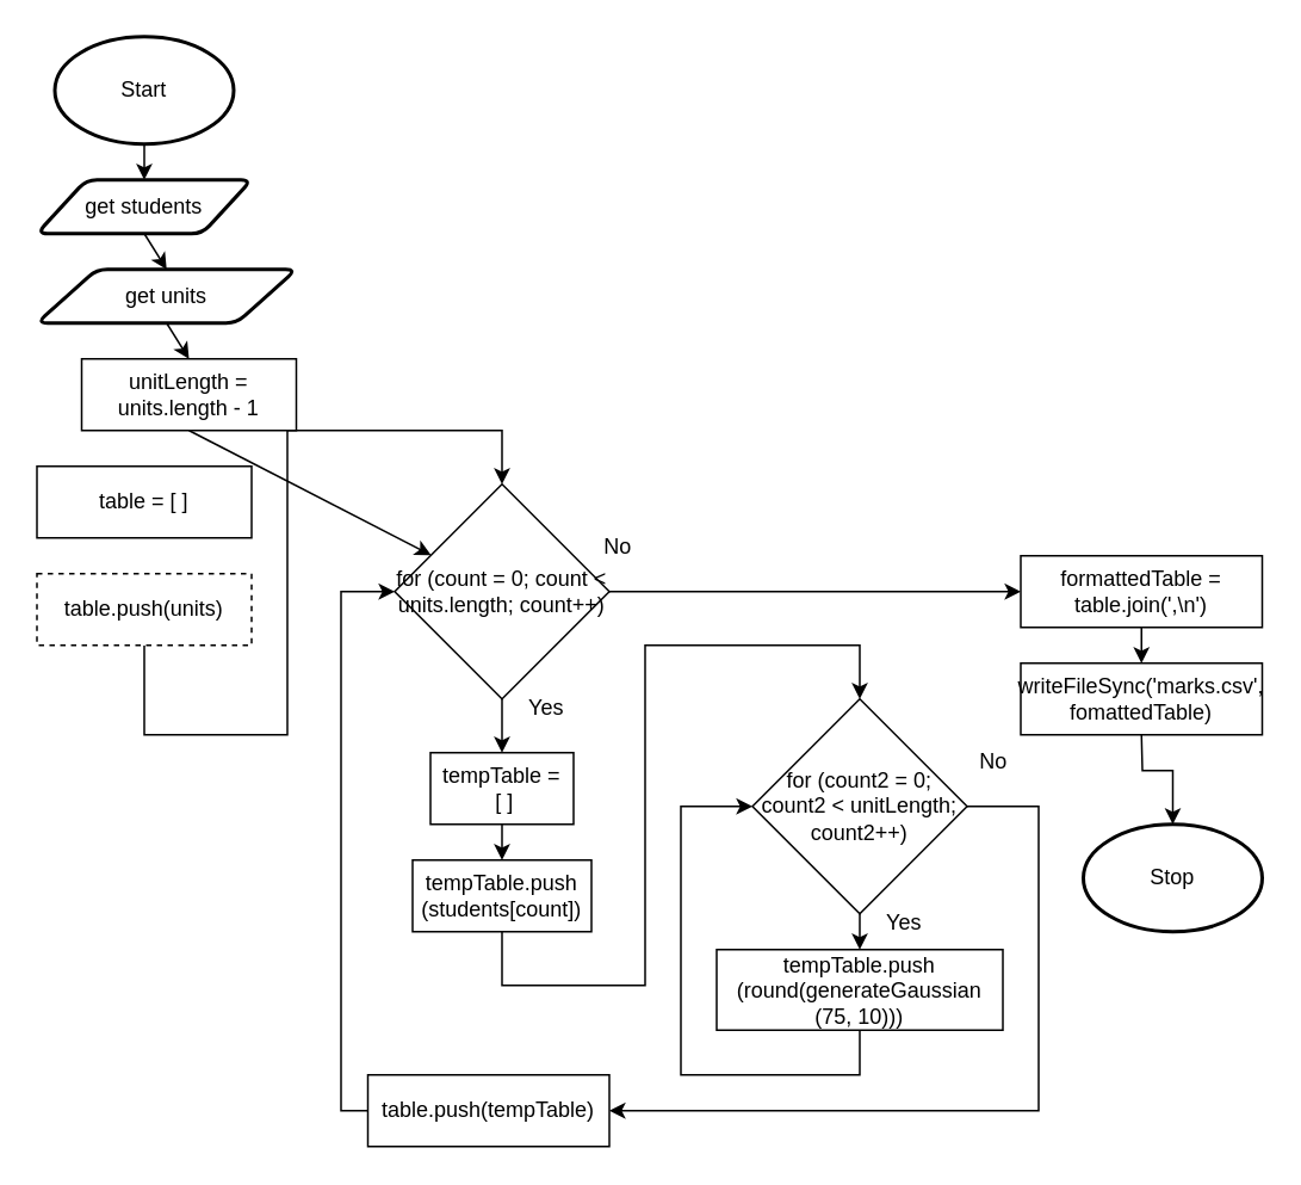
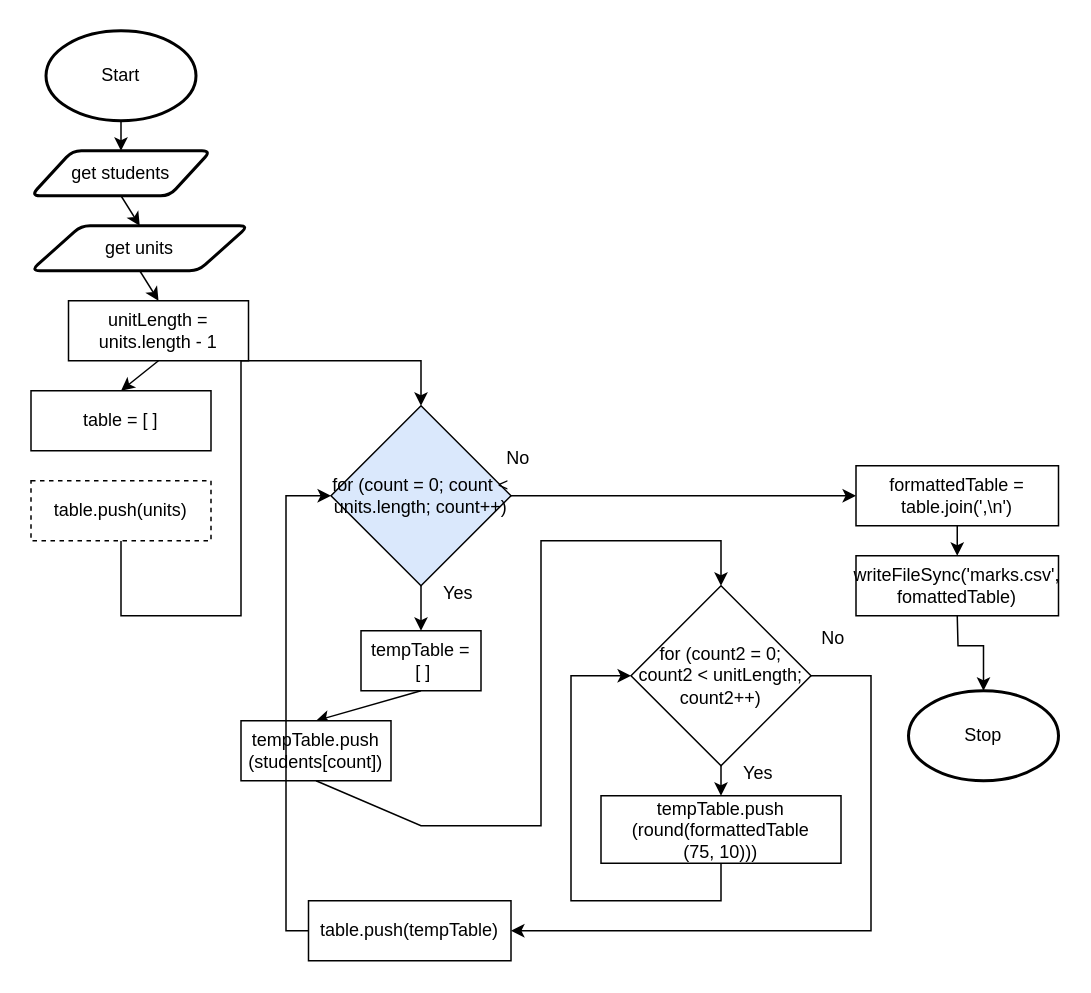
  <mxCell id="0" />
  <mxCell id="1" parent="0" />
  <mxCell id="2" style="edgeStyle=none;html=1;exitX=0.5;exitY=1;exitDx=0;exitDy=0;exitPerimeter=0;entryX=0.5;entryY=0;entryDx=0;entryDy=0;" parent="1" source="3" target="5" edge="1"><mxGeometry relative="1" as="geometry" /></mxCell>
  <mxCell id="3" value="Start" style="strokeWidth=2;html=1;shape=mxgraph.flowchart.start_1;whiteSpace=wrap;" parent="1" vertex="1"><mxGeometry x="30" y="20" width="100" height="60" as="geometry" /></mxCell>
  <mxCell id="4" style="edgeStyle=none;html=1;exitX=0.5;exitY=1;exitDx=0;exitDy=0;entryX=0.5;entryY=0;entryDx=0;entryDy=0;" parent="1" source="5" target="8" edge="1"><mxGeometry relative="1" as="geometry" /></mxCell>
  <mxCell id="5" value="get students" style="shape=parallelogram;html=1;strokeWidth=2;perimeter=parallelogramPerimeter;whiteSpace=wrap;rounded=1;arcSize=12;size=0.23;" parent="1" vertex="1"><mxGeometry x="20" y="100" width="120" height="30" as="geometry" /></mxCell>
  <mxCell id="6" value="Stop" style="strokeWidth=2;html=1;shape=mxgraph.flowchart.start_1;whiteSpace=wrap;" parent="1" vertex="1"><mxGeometry x="605" y="460" width="100" height="60" as="geometry" /></mxCell>
  <mxCell id="7" style="edgeStyle=none;html=1;exitX=0.5;exitY=1;exitDx=0;exitDy=0;entryX=0.5;entryY=0;entryDx=0;entryDy=0;" parent="1" source="8" target="10" edge="1"><mxGeometry relative="1" as="geometry" /></mxCell>
  <mxCell id="8" value="get units" style="shape=parallelogram;html=1;strokeWidth=2;perimeter=parallelogramPerimeter;whiteSpace=wrap;rounded=1;arcSize=12;size=0.23;" parent="1" vertex="1"><mxGeometry x="20" y="150" width="145" height="30" as="geometry" /></mxCell>
- <mxCell id="9" style="edgeStyle=none;html=1;exitX=0.5;exitY=1;exitDx=0;exitDy=0;" parent="1" source="10" target="16" edge="1"><mxGeometry relative="1" as="geometry" /></mxCell>
+ <mxCell id="9" style="edgeStyle=none;html=1;exitX=0.5;exitY=1;exitDx=0;exitDy=0;entryX=0.5;entryY=0;entryDx=0;entryDy=0;" parent="1" source="10" target="11" edge="1"><mxGeometry relative="1" as="geometry" /></mxCell>
  <mxCell id="10" value="unitLength = units.length - 1" style="rounded=0;whiteSpace=wrap;html=1;" parent="1" vertex="1"><mxGeometry x="45" y="200" width="120" height="40" as="geometry" /></mxCell>
  <mxCell id="11" value="table = [ ]" style="rounded=0;whiteSpace=wrap;html=1;" parent="1" vertex="1"><mxGeometry x="20" y="260" width="120" height="40" as="geometry" /></mxCell>
  <mxCell id="12" style="edgeStyle=none;html=1;exitX=0.5;exitY=1;exitDx=0;exitDy=0;entryX=0.5;entryY=0;entryDx=0;entryDy=0;rounded=0;" edge="1" parent="1" source="13" target="16"><mxGeometry relative="1" as="geometry"><mxPoint x="220" y="240" as="sourcePoint" /><Array as="points"><mxPoint x="80" y="410" /><mxPoint x="160" y="410" /><mxPoint x="160" y="240" /><mxPoint x="280" y="240" /></Array></mxGeometry></mxCell>
  <mxCell id="13" value="table.push(units)" style="rounded=0;whiteSpace=wrap;html=1;dashed=1;" parent="1" vertex="1"><mxGeometry x="20" y="320" width="120" height="40" as="geometry" /></mxCell>
  <mxCell id="14" style="edgeStyle=none;rounded=0;html=1;exitX=0.5;exitY=1;exitDx=0;exitDy=0;entryX=0.5;entryY=0;entryDx=0;entryDy=0;" parent="1" source="16" target="20" edge="1"><mxGeometry relative="1" as="geometry" /></mxCell>
  <mxCell id="15" style="edgeStyle=none;rounded=0;html=1;exitX=1;exitY=0.5;exitDx=0;exitDy=0;entryX=0;entryY=0.5;entryDx=0;entryDy=0;" edge="1" parent="1" source="16" target="33"><mxGeometry relative="1" as="geometry" /></mxCell>
- <mxCell id="16" value="for (count = 0; count &amp;lt; units.length; count++)" style="rhombus;whiteSpace=wrap;html=1;" parent="1" vertex="1"><mxGeometry x="220" y="270" width="120" height="120" as="geometry" /></mxCell>
+ <mxCell id="16" value="for (count = 0; count &amp;lt; units.length; count++)" style="rhombus;whiteSpace=wrap;html=1;fillColor=#dae8fc;" parent="1" vertex="1"><mxGeometry x="220" y="270" width="120" height="120" as="geometry" /></mxCell>
  <mxCell id="17" value="Yes" style="text;html=1;strokeColor=none;fillColor=none;align=center;verticalAlign=middle;whiteSpace=wrap;rounded=0;" parent="1" vertex="1"><mxGeometry x="290" y="380" width="30" height="30" as="geometry" /></mxCell>
  <mxCell id="18" value="No" style="text;html=1;strokeColor=none;fillColor=none;align=center;verticalAlign=middle;whiteSpace=wrap;rounded=0;" parent="1" vertex="1"><mxGeometry x="330" y="290" width="30" height="30" as="geometry" /></mxCell>
  <mxCell id="19" style="edgeStyle=none;rounded=0;html=1;exitX=0.5;exitY=1;exitDx=0;exitDy=0;entryX=0.5;entryY=0;entryDx=0;entryDy=0;" edge="1" parent="1" source="20" target="22"><mxGeometry relative="1" as="geometry" /></mxCell>
  <mxCell id="20" value="tempTable =&lt;br&gt;&amp;nbsp;[ ]" style="rounded=0;whiteSpace=wrap;html=1;" parent="1" vertex="1"><mxGeometry x="240" y="420" width="80" height="40" as="geometry" /></mxCell>
  <mxCell id="21" style="edgeStyle=none;rounded=0;html=1;exitX=0.5;exitY=1;exitDx=0;exitDy=0;entryX=0.5;entryY=0;entryDx=0;entryDy=0;" edge="1" parent="1" source="22" target="25"><mxGeometry relative="1" as="geometry"><Array as="points"><mxPoint x="280" y="550" /><mxPoint x="360" y="550" /><mxPoint x="360" y="360" /><mxPoint x="480" y="360" /></Array></mxGeometry></mxCell>
- <mxCell id="22" value="tempTable.push&lt;br&gt;(students[count])" style="rounded=0;whiteSpace=wrap;html=1;" vertex="1" parent="1"><mxGeometry x="230" y="480" width="100" height="40" as="geometry" /></mxCell>
+ <mxCell id="22" value="tempTable.push&lt;br&gt;(students[count])" style="rounded=0;whiteSpace=wrap;html=1;" vertex="1" parent="1"><mxGeometry x="160" y="480" width="100" height="40" as="geometry" /></mxCell>
  <mxCell id="23" style="edgeStyle=none;rounded=0;html=1;exitX=0.5;exitY=1;exitDx=0;exitDy=0;" edge="1" parent="1" source="25"><mxGeometry relative="1" as="geometry"><mxPoint x="480" y="530" as="targetPoint" /></mxGeometry></mxCell>
  <mxCell id="24" style="edgeStyle=none;rounded=0;html=1;exitX=1;exitY=0.5;exitDx=0;exitDy=0;entryX=1;entryY=0.5;entryDx=0;entryDy=0;" edge="1" parent="1" source="25" target="31"><mxGeometry relative="1" as="geometry"><mxPoint x="640" y="540" as="targetPoint" /><Array as="points"><mxPoint x="580" y="450" /><mxPoint x="580" y="620" /></Array></mxGeometry></mxCell>
  <mxCell id="25" value="for (count2 = 0; count2 &amp;lt; unitLength; count2++)" style="rhombus;whiteSpace=wrap;html=1;" vertex="1" parent="1"><mxGeometry x="420" y="390" width="120" height="120" as="geometry" /></mxCell>
  <mxCell id="26" style="edgeStyle=none;rounded=0;html=1;exitX=0.5;exitY=1;exitDx=0;exitDy=0;entryX=0;entryY=0.5;entryDx=0;entryDy=0;" edge="1" parent="1" source="27" target="25"><mxGeometry relative="1" as="geometry"><Array as="points"><mxPoint x="480" y="600" /><mxPoint x="380" y="600" /><mxPoint x="380" y="450" /></Array></mxGeometry></mxCell>
- <mxCell id="27" value="tempTable.push&lt;br&gt;(round(generateGaussian&lt;br&gt;(75, 10)))" style="rounded=0;whiteSpace=wrap;html=1;" vertex="1" parent="1"><mxGeometry x="400" y="530" width="160" height="45" as="geometry" /></mxCell>
+ <mxCell id="27" value="tempTable.push&lt;br&gt;(round(formattedTable&lt;br&gt;(75, 10)))" style="rounded=0;whiteSpace=wrap;html=1;" vertex="1" parent="1"><mxGeometry x="400" y="530" width="160" height="45" as="geometry" /></mxCell>
  <mxCell id="28" value="Yes" style="text;html=1;strokeColor=none;fillColor=none;align=center;verticalAlign=middle;whiteSpace=wrap;rounded=0;" vertex="1" parent="1"><mxGeometry x="490" y="500" width="30" height="30" as="geometry" /></mxCell>
  <mxCell id="29" value="No" style="text;html=1;strokeColor=none;fillColor=none;align=center;verticalAlign=middle;whiteSpace=wrap;rounded=0;" vertex="1" parent="1"><mxGeometry x="540" y="410" width="30" height="30" as="geometry" /></mxCell>
  <mxCell id="30" style="edgeStyle=none;rounded=0;html=1;exitX=0;exitY=0.5;exitDx=0;exitDy=0;entryX=0;entryY=0.5;entryDx=0;entryDy=0;" edge="1" parent="1" source="31" target="16"><mxGeometry relative="1" as="geometry"><Array as="points"><mxPoint x="190" y="620" /><mxPoint x="190" y="330" /></Array></mxGeometry></mxCell>
  <mxCell id="31" value="table.push(tempTable)" style="rounded=0;whiteSpace=wrap;html=1;" vertex="1" parent="1"><mxGeometry x="205" y="600" width="135" height="40" as="geometry" /></mxCell>
  <mxCell id="32" style="edgeStyle=none;rounded=0;html=1;exitX=0.5;exitY=1;exitDx=0;exitDy=0;entryX=0.5;entryY=0;entryDx=0;entryDy=0;" edge="1" parent="1" source="33" target="35"><mxGeometry relative="1" as="geometry" /></mxCell>
  <mxCell id="33" value="formattedTable = table.join(',\n')" style="rounded=0;whiteSpace=wrap;html=1;" vertex="1" parent="1"><mxGeometry x="570" y="310" width="135" height="40" as="geometry" /></mxCell>
  <mxCell id="34" style="edgeStyle=none;rounded=0;html=1;exitX=0.5;exitY=1;exitDx=0;exitDy=0;entryX=0.5;entryY=0;entryDx=0;entryDy=0;entryPerimeter=0;" edge="1" parent="1" source="35" target="6"><mxGeometry relative="1" as="geometry"><Array as="points"><mxPoint x="638" y="430" /><mxPoint x="655" y="430" /></Array></mxGeometry></mxCell>
  <mxCell id="35" value="writeFileSync('marks.csv', fomattedTable)" style="rounded=0;whiteSpace=wrap;html=1;" vertex="1" parent="1"><mxGeometry x="570" y="370" width="135" height="40" as="geometry" /></mxCell>
